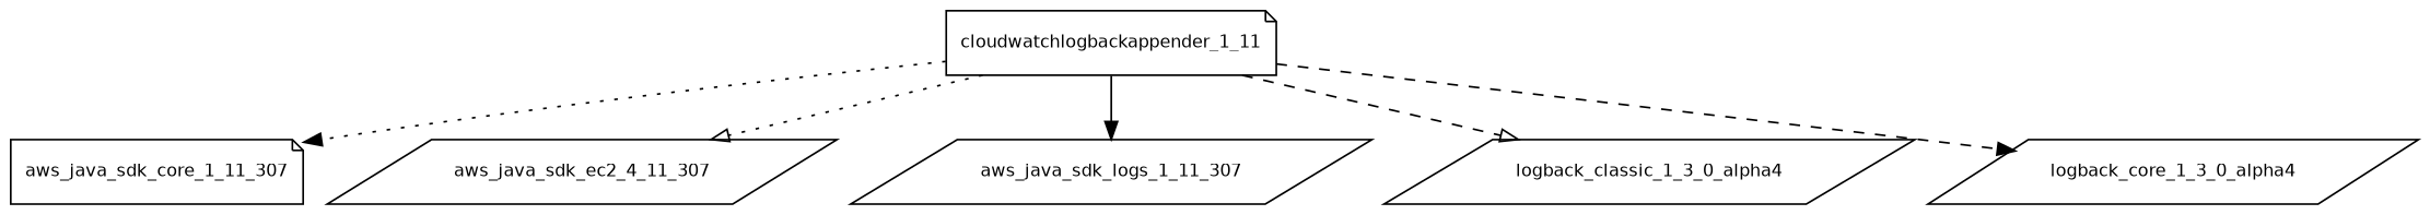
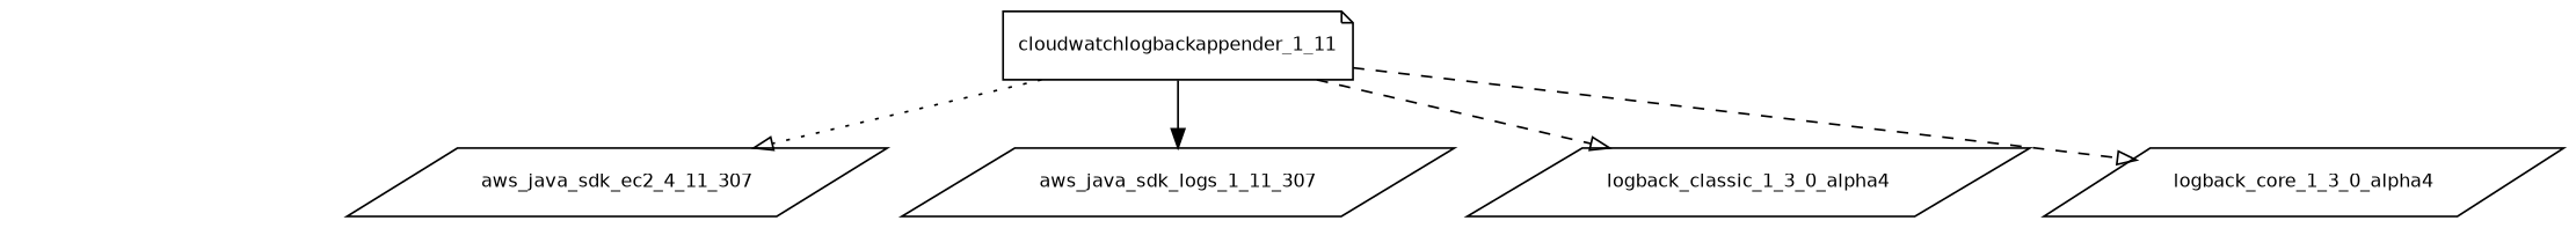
  digraph {
    fontname="DejaVu Sans"
    node [fontname="DejaVu Sans" fontsize=10.0 shape=parallelogram]
    edge [arrowhead=onormal fontname="DejaVu Sans" style=dotted]
    cloudwatchlogbackappender_1_11 [shape=note]
-   aws_java_sdk_core_1_11_307 [shape=note]
    n3 [label=aws_java_sdk_ec2_4_11_307]
    aws_java_sdk_logs_1_11_307
    logback_classic_1_3_0_alpha4
    logback_core_1_3_0_alpha4
-   cloudwatchlogbackappender_1_11 -> aws_java_sdk_core_1_11_307 [arrowhead=normal]
    cloudwatchlogbackappender_1_11 -> n3
    cloudwatchlogbackappender_1_11 -> aws_java_sdk_logs_1_11_307 [arrowhead=normal style=solid]
    cloudwatchlogbackappender_1_11 -> logback_classic_1_3_0_alpha4 [style=dashed]
-   cloudwatchlogbackappender_1_11 -> logback_core_1_3_0_alpha4 [arrowhead=normal style=dashed]
+   cloudwatchlogbackappender_1_11 -> logback_core_1_3_0_alpha4 [style=dashed]
  }
